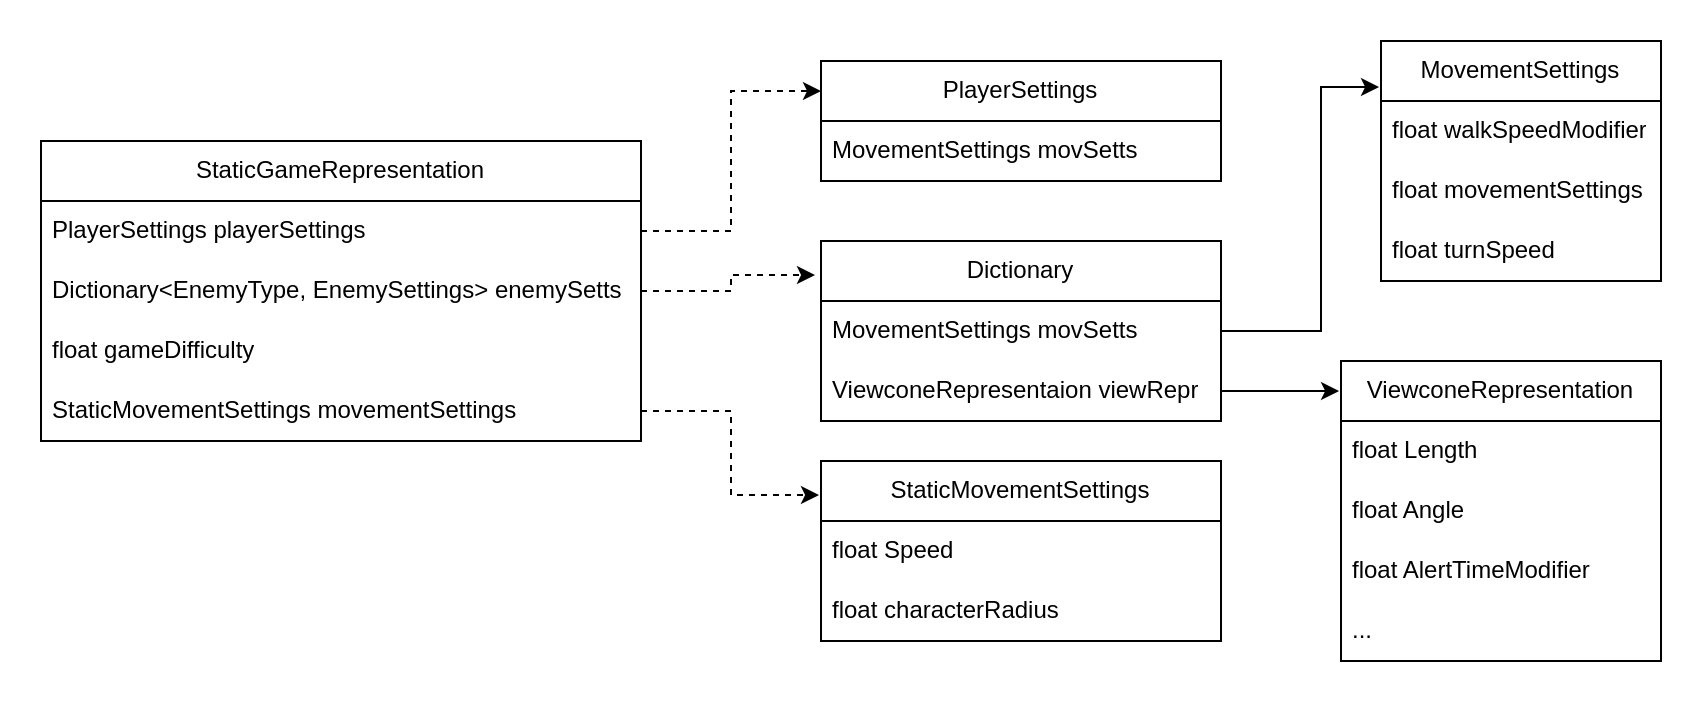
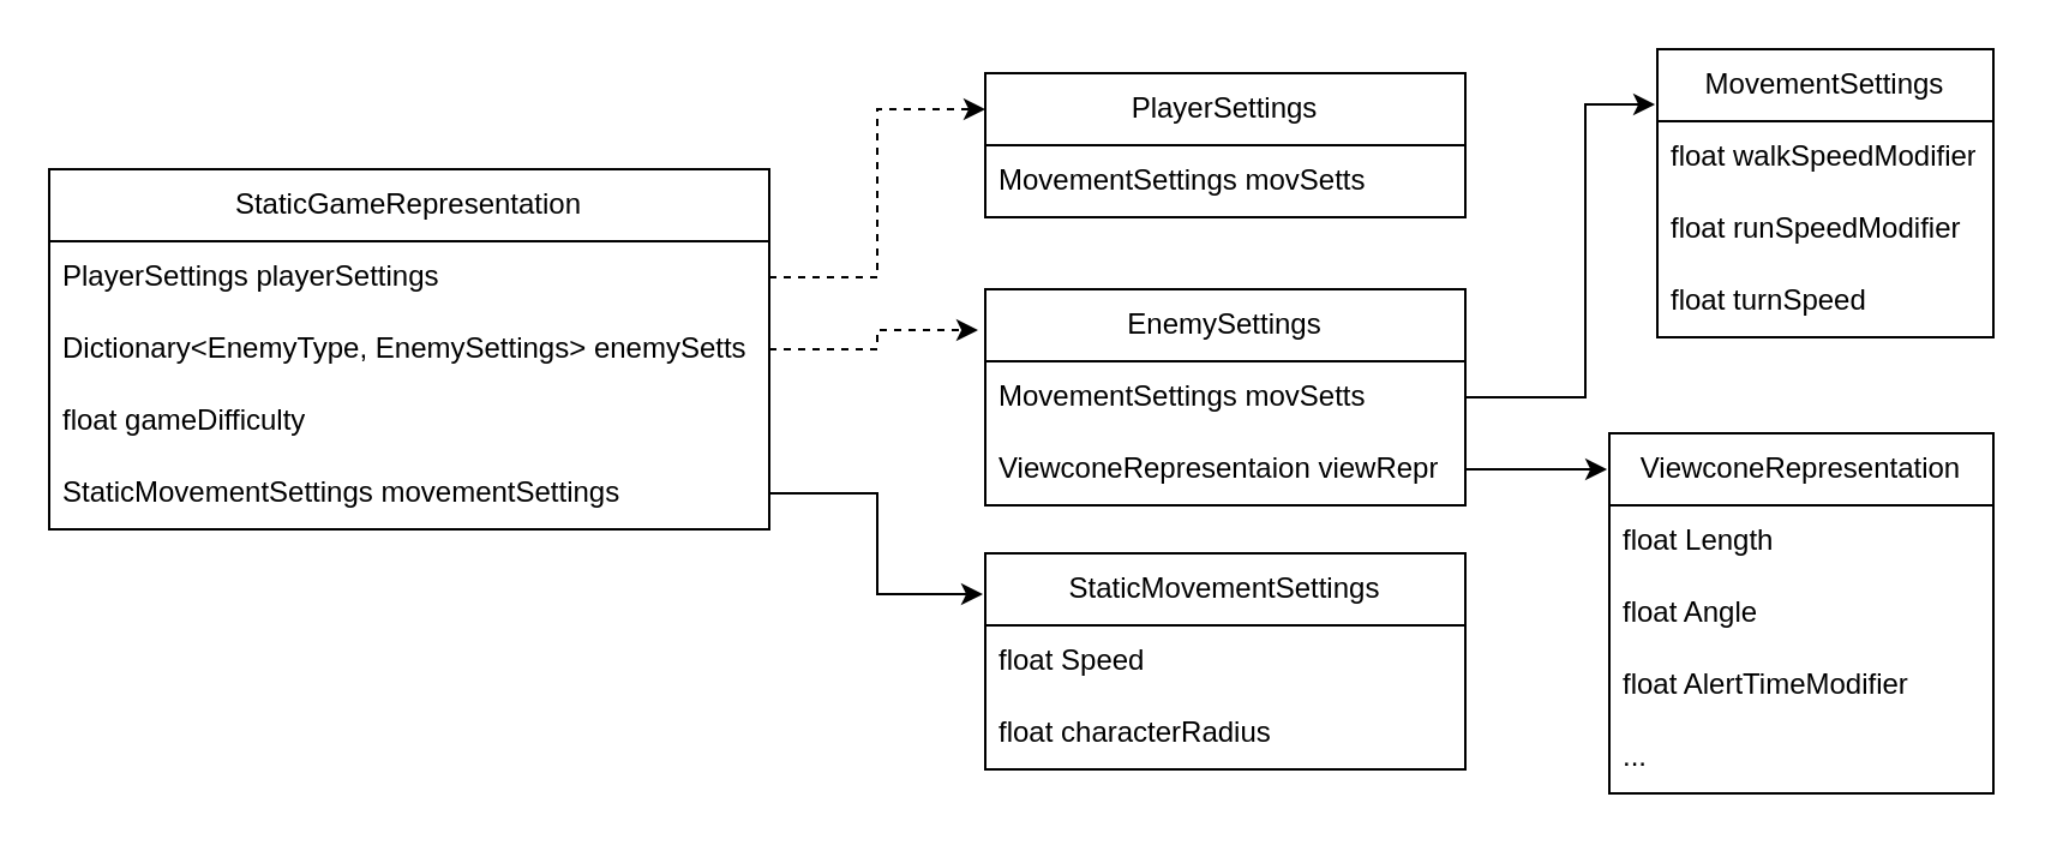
  <mxCell id="0" />
  <mxCell id="1" parent="0" />
  <mxCell id="2" value="StaticGameRepresentation" style="swimlane;fontStyle=0;childLayout=stackLayout;horizontal=1;startSize=30;horizontalStack=0;resizeParent=1;resizeParentMax=0;resizeLast=0;collapsible=1;marginBottom=0;whiteSpace=wrap;html=1;" vertex="1" parent="1"><mxGeometry x="20" y="70" width="300" height="150" as="geometry" /></mxCell>
  <mxCell id="3" value="PlayerSettings playerSettings" style="text;strokeColor=none;fillColor=none;align=left;verticalAlign=middle;spacingLeft=4;spacingRight=4;overflow=hidden;points=[[0,0.5],[1,0.5]];portConstraint=eastwest;rotatable=0;whiteSpace=wrap;html=1;" vertex="1" parent="2"><mxGeometry y="30" width="300" height="30" as="geometry" /></mxCell>
  <mxCell id="4" value="&lt;div&gt;Dictionary&amp;lt;EnemyType, EnemySettings&amp;gt; enemySetts&lt;/div&gt;" style="text;strokeColor=none;fillColor=none;align=left;verticalAlign=middle;spacingLeft=4;spacingRight=4;overflow=hidden;points=[[0,0.5],[1,0.5]];portConstraint=eastwest;rotatable=0;whiteSpace=wrap;html=1;" vertex="1" parent="2"><mxGeometry y="60" width="300" height="30" as="geometry" /></mxCell>
  <mxCell id="5" value="float gameDifficulty" style="text;strokeColor=none;fillColor=none;align=left;verticalAlign=middle;spacingLeft=4;spacingRight=4;overflow=hidden;points=[[0,0.5],[1,0.5]];portConstraint=eastwest;rotatable=0;whiteSpace=wrap;html=1;" vertex="1" parent="2"><mxGeometry y="90" width="300" height="30" as="geometry" /></mxCell>
  <mxCell id="6" value="StaticMovementSettings movementSettings" style="text;strokeColor=none;fillColor=none;align=left;verticalAlign=middle;spacingLeft=4;spacingRight=4;overflow=hidden;points=[[0,0.5],[1,0.5]];portConstraint=eastwest;rotatable=0;whiteSpace=wrap;html=1;" vertex="1" parent="2"><mxGeometry y="120" width="300" height="30" as="geometry" /></mxCell>
  <mxCell id="7" value="MovementSettings" style="swimlane;fontStyle=0;childLayout=stackLayout;horizontal=1;startSize=30;horizontalStack=0;resizeParent=1;resizeParentMax=0;resizeLast=0;collapsible=1;marginBottom=0;whiteSpace=wrap;html=1;" vertex="1" parent="1"><mxGeometry x="690" y="20" width="140" height="120" as="geometry" /></mxCell>
  <mxCell id="8" value="float walkSpeedModifier" style="text;strokeColor=none;fillColor=none;align=left;verticalAlign=middle;spacingLeft=4;spacingRight=4;overflow=hidden;points=[[0,0.5],[1,0.5]];portConstraint=eastwest;rotatable=0;whiteSpace=wrap;html=1;" vertex="1" parent="7"><mxGeometry y="30" width="140" height="30" as="geometry" /></mxCell>
- <mxCell id="9" value="float movementSettings" style="text;strokeColor=none;fillColor=none;align=left;verticalAlign=middle;spacingLeft=4;spacingRight=4;overflow=hidden;points=[[0,0.5],[1,0.5]];portConstraint=eastwest;rotatable=0;whiteSpace=wrap;html=1;" vertex="1" parent="7"><mxGeometry y="60" width="140" height="30" as="geometry" /></mxCell>
+ <mxCell id="9" value="float runSpeedModifier" style="text;strokeColor=none;fillColor=none;align=left;verticalAlign=middle;spacingLeft=4;spacingRight=4;overflow=hidden;points=[[0,0.5],[1,0.5]];portConstraint=eastwest;rotatable=0;whiteSpace=wrap;html=1;" vertex="1" parent="7"><mxGeometry y="60" width="140" height="30" as="geometry" /></mxCell>
  <mxCell id="10" value="float turnSpeed" style="text;strokeColor=none;fillColor=none;align=left;verticalAlign=middle;spacingLeft=4;spacingRight=4;overflow=hidden;points=[[0,0.5],[1,0.5]];portConstraint=eastwest;rotatable=0;whiteSpace=wrap;html=1;" vertex="1" parent="7"><mxGeometry y="90" width="140" height="30" as="geometry" /></mxCell>
  <mxCell id="11" value="PlayerSettings" style="swimlane;fontStyle=0;childLayout=stackLayout;horizontal=1;startSize=30;horizontalStack=0;resizeParent=1;resizeParentMax=0;resizeLast=0;collapsible=1;marginBottom=0;whiteSpace=wrap;html=1;" vertex="1" parent="1"><mxGeometry x="410" y="30" width="200" height="60" as="geometry" /></mxCell>
  <mxCell id="12" value="MovementSettings movSetts" style="text;strokeColor=none;fillColor=none;align=left;verticalAlign=middle;spacingLeft=4;spacingRight=4;overflow=hidden;points=[[0,0.5],[1,0.5]];portConstraint=eastwest;rotatable=0;whiteSpace=wrap;html=1;" vertex="1" parent="11"><mxGeometry y="30" width="200" height="30" as="geometry" /></mxCell>
  <mxCell id="13" style="edgeStyle=orthogonalEdgeStyle;rounded=0;orthogonalLoop=1;jettySize=auto;html=1;exitX=1;exitY=0.5;exitDx=0;exitDy=0;entryX=0;entryY=0.25;entryDx=0;entryDy=0;dashed=1;" edge="1" parent="1" source="3" target="11"><mxGeometry relative="1" as="geometry" /></mxCell>
- <mxCell id="14" value="Dictionary" style="swimlane;fontStyle=0;childLayout=stackLayout;horizontal=1;startSize=30;horizontalStack=0;resizeParent=1;resizeParentMax=0;resizeLast=0;collapsible=1;marginBottom=0;whiteSpace=wrap;html=1;" vertex="1" parent="1"><mxGeometry x="410" y="120" width="200" height="90" as="geometry" /></mxCell>
+ <mxCell id="14" value="EnemySettings" style="swimlane;fontStyle=0;childLayout=stackLayout;horizontal=1;startSize=30;horizontalStack=0;resizeParent=1;resizeParentMax=0;resizeLast=0;collapsible=1;marginBottom=0;whiteSpace=wrap;html=1;" vertex="1" parent="1"><mxGeometry x="410" y="120" width="200" height="90" as="geometry" /></mxCell>
  <mxCell id="15" value="MovementSettings movSetts" style="text;strokeColor=none;fillColor=none;align=left;verticalAlign=middle;spacingLeft=4;spacingRight=4;overflow=hidden;points=[[0,0.5],[1,0.5]];portConstraint=eastwest;rotatable=0;whiteSpace=wrap;html=1;" vertex="1" parent="14"><mxGeometry y="30" width="200" height="30" as="geometry" /></mxCell>
  <mxCell id="16" value="ViewconeRepresentaion viewRepr" style="text;strokeColor=none;fillColor=none;align=left;verticalAlign=middle;spacingLeft=4;spacingRight=4;overflow=hidden;points=[[0,0.5],[1,0.5]];portConstraint=eastwest;rotatable=0;whiteSpace=wrap;html=1;" vertex="1" parent="14"><mxGeometry y="60" width="200" height="30" as="geometry" /></mxCell>
  <mxCell id="17" style="edgeStyle=orthogonalEdgeStyle;rounded=0;orthogonalLoop=1;jettySize=auto;html=1;exitX=1;exitY=0.5;exitDx=0;exitDy=0;entryX=-0.007;entryY=0.192;entryDx=0;entryDy=0;entryPerimeter=0;" edge="1" parent="1" source="15" target="7"><mxGeometry relative="1" as="geometry"><Array as="points"><mxPoint x="660" y="165" /><mxPoint x="660" y="43" /></Array></mxGeometry></mxCell>
  <mxCell id="18" value="ViewconeRepresentation" style="swimlane;fontStyle=0;childLayout=stackLayout;horizontal=1;startSize=30;horizontalStack=0;resizeParent=1;resizeParentMax=0;resizeLast=0;collapsible=1;marginBottom=0;whiteSpace=wrap;html=1;" vertex="1" parent="1"><mxGeometry x="670" y="180" width="160" height="150" as="geometry" /></mxCell>
  <mxCell id="19" value="float Length" style="text;strokeColor=none;fillColor=none;align=left;verticalAlign=middle;spacingLeft=4;spacingRight=4;overflow=hidden;points=[[0,0.5],[1,0.5]];portConstraint=eastwest;rotatable=0;whiteSpace=wrap;html=1;" vertex="1" parent="18"><mxGeometry y="30" width="160" height="30" as="geometry" /></mxCell>
  <mxCell id="20" value="float Angle" style="text;strokeColor=none;fillColor=none;align=left;verticalAlign=middle;spacingLeft=4;spacingRight=4;overflow=hidden;points=[[0,0.5],[1,0.5]];portConstraint=eastwest;rotatable=0;whiteSpace=wrap;html=1;" vertex="1" parent="18"><mxGeometry y="60" width="160" height="30" as="geometry" /></mxCell>
  <mxCell id="21" value="float AlertTimeModifier" style="text;strokeColor=none;fillColor=none;align=left;verticalAlign=middle;spacingLeft=4;spacingRight=4;overflow=hidden;points=[[0,0.5],[1,0.5]];portConstraint=eastwest;rotatable=0;whiteSpace=wrap;html=1;" vertex="1" parent="18"><mxGeometry y="90" width="160" height="30" as="geometry" /></mxCell>
  <mxCell id="22" value="..." style="text;strokeColor=none;fillColor=none;align=left;verticalAlign=middle;spacingLeft=4;spacingRight=4;overflow=hidden;points=[[0,0.5],[1,0.5]];portConstraint=eastwest;rotatable=0;whiteSpace=wrap;html=1;" vertex="1" parent="18"><mxGeometry y="120" width="160" height="30" as="geometry" /></mxCell>
  <mxCell id="23" style="edgeStyle=orthogonalEdgeStyle;rounded=0;orthogonalLoop=1;jettySize=auto;html=1;exitX=1;exitY=0.5;exitDx=0;exitDy=0;entryX=-0.006;entryY=0.1;entryDx=0;entryDy=0;entryPerimeter=0;" edge="1" parent="1" source="16" target="18"><mxGeometry relative="1" as="geometry" /></mxCell>
  <mxCell id="24" style="edgeStyle=orthogonalEdgeStyle;rounded=0;orthogonalLoop=1;jettySize=auto;html=1;exitX=1;exitY=0.5;exitDx=0;exitDy=0;entryX=-0.015;entryY=0.189;entryDx=0;entryDy=0;entryPerimeter=0;dashed=1;" edge="1" parent="1" source="4" target="14"><mxGeometry relative="1" as="geometry" /></mxCell>
  <mxCell id="25" value="StaticMovementSettings" style="swimlane;fontStyle=0;childLayout=stackLayout;horizontal=1;startSize=30;horizontalStack=0;resizeParent=1;resizeParentMax=0;resizeLast=0;collapsible=1;marginBottom=0;whiteSpace=wrap;html=1;" vertex="1" parent="1"><mxGeometry x="410" y="230" width="200" height="90" as="geometry" /></mxCell>
  <mxCell id="26" value="float Speed" style="text;strokeColor=none;fillColor=none;align=left;verticalAlign=middle;spacingLeft=4;spacingRight=4;overflow=hidden;points=[[0,0.5],[1,0.5]];portConstraint=eastwest;rotatable=0;whiteSpace=wrap;html=1;" vertex="1" parent="25"><mxGeometry y="30" width="200" height="30" as="geometry" /></mxCell>
  <mxCell id="27" value="float characterRadius" style="text;strokeColor=none;fillColor=none;align=left;verticalAlign=middle;spacingLeft=4;spacingRight=4;overflow=hidden;points=[[0,0.5],[1,0.5]];portConstraint=eastwest;rotatable=0;whiteSpace=wrap;html=1;" vertex="1" parent="25"><mxGeometry y="60" width="200" height="30" as="geometry" /></mxCell>
- <mxCell id="28" style="edgeStyle=orthogonalEdgeStyle;rounded=0;orthogonalLoop=1;jettySize=auto;html=1;exitX=1;exitY=0.5;exitDx=0;exitDy=0;entryX=-0.005;entryY=0.189;entryDx=0;entryDy=0;entryPerimeter=0;dashed=1;" edge="1" parent="1" source="6" target="25"><mxGeometry relative="1" as="geometry" /></mxCell>
+ <mxCell id="28" style="edgeStyle=orthogonalEdgeStyle;rounded=0;orthogonalLoop=1;jettySize=auto;html=1;exitX=1;exitY=0.5;exitDx=0;exitDy=0;entryX=-0.005;entryY=0.189;entryDx=0;entryDy=0;entryPerimeter=0;" edge="1" parent="1" source="6" target="25"><mxGeometry relative="1" as="geometry" /></mxCell>
